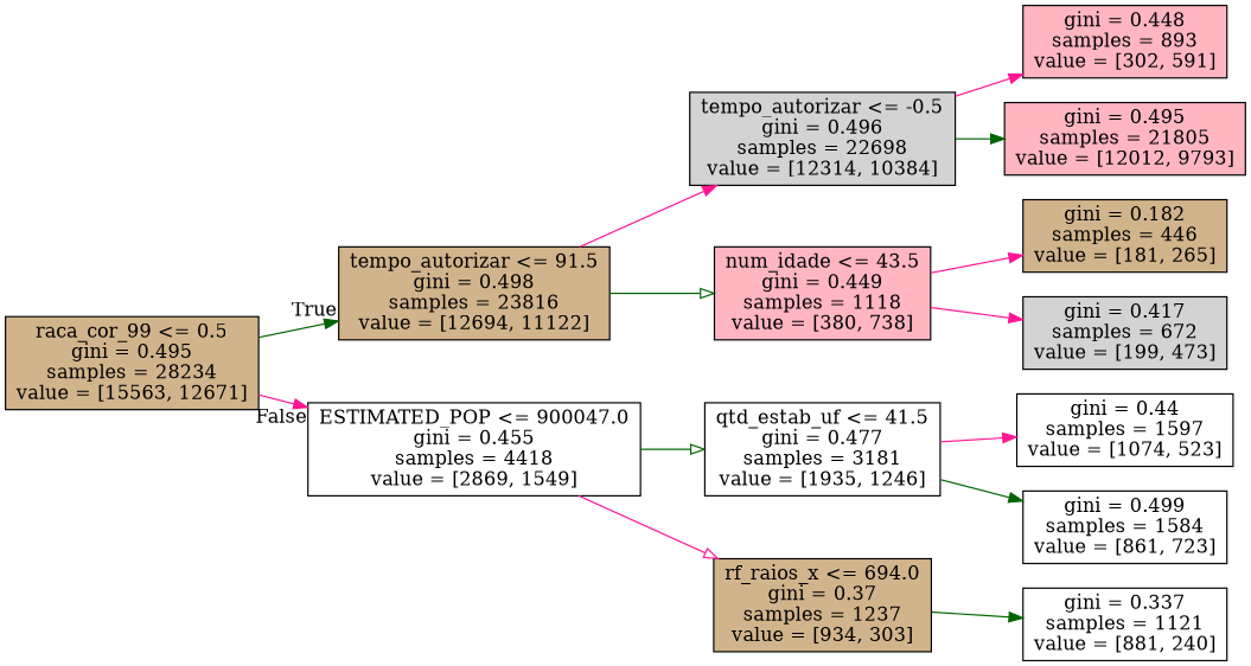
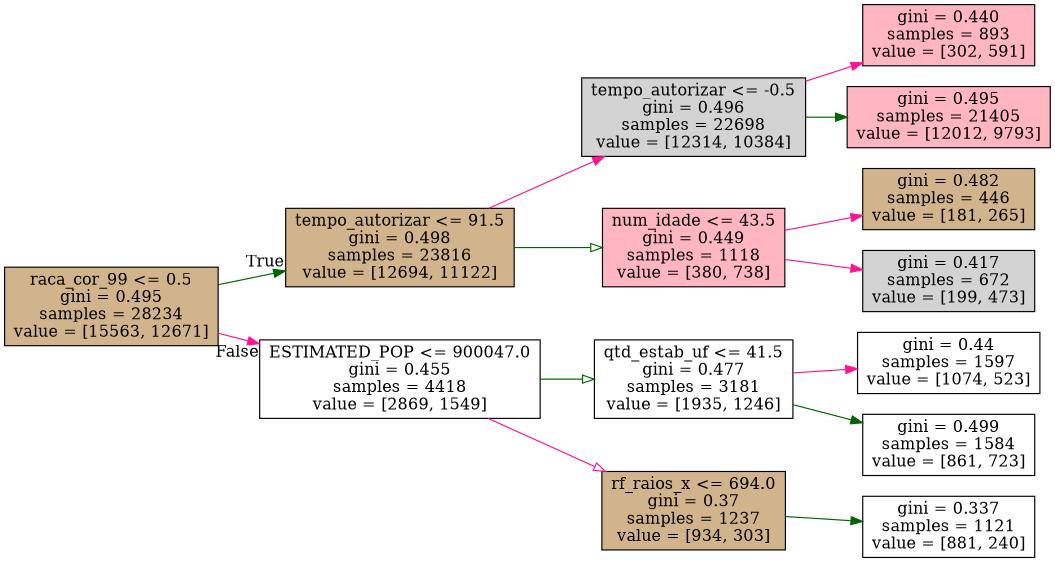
  digraph {
    rankdir=LR
    node [fillcolor=white shape=box style=filled]
    edge [arrowhead=normal color=deeppink]
    n1 [fillcolor=tan label="raca_cor_99 <= 0.5\ngini = 0.495\nsamples = 28234\nvalue = [15563, 12671]"]
    n2 [fillcolor=tan label="tempo_autorizar <= 91.5\ngini = 0.498\nsamples = 23816\nvalue = [12694, 11122]"]
    n3 [label="ESTIMATED_POP <= 900047.0\ngini = 0.455\nsamples = 4418\nvalue = [2869, 1549]"]
    n4 [fillcolor=lightgrey label="tempo_autorizar <= -0.5\ngini = 0.496\nsamples = 22698\nvalue = [12314, 10384]"]
    n5 [fillcolor=lightpink label="num_idade <= 43.5\ngini = 0.449\nsamples = 1118\nvalue = [380, 738]"]
    n6 [label="qtd_estab_uf <= 41.5\ngini = 0.477\nsamples = 3181\nvalue = [1935, 1246]"]
    n7 [fillcolor=tan label="rf_raios_x <= 694.0\ngini = 0.37\nsamples = 1237\nvalue = [934, 303]"]
-   n8 [fillcolor=lightpink label="gini = 0.448\nsamples = 893\nvalue = [302, 591]"]
-   n9 [fillcolor=lightpink label="gini = 0.495\nsamples = 21805\nvalue = [12012, 9793]"]
-   n10 [fillcolor=tan label="gini = 0.182\nsamples = 446\nvalue = [181, 265]"]
+   n8 [fillcolor=lightpink label="gini = 0.440\nsamples = 893\nvalue = [302, 591]"]
+   n9 [fillcolor=lightpink label="gini = 0.495\nsamples = 21405\nvalue = [12012, 9793]"]
+   n10 [fillcolor=tan label="gini = 0.482\nsamples = 446\nvalue = [181, 265]"]
    n11 [fillcolor=lightgrey label="gini = 0.417\nsamples = 672\nvalue = [199, 473]"]
    n12 [label="gini = 0.44\nsamples = 1597\nvalue = [1074, 523]"]
    n13 [label="gini = 0.499\nsamples = 1584\nvalue = [861, 723]"]
    n14 [label="gini = 0.337\nsamples = 1121\nvalue = [881, 240]"]
    n1 -> n2 [color=darkgreen headlabel=True labelangle=45 labeldistance=2.5]
    n1 -> n3 [headlabel=False labelangle=-45 labeldistance=2.5]
    n2 -> n4
    n2 -> n5 [arrowhead=onormal color=darkgreen]
    n3 -> n6 [arrowhead=onormal color=darkgreen]
    n3 -> n7 [arrowhead=onormal]
    n4 -> n8
    n4 -> n9 [color=darkgreen]
    n5 -> n10
    n5 -> n11
    n6 -> n12
    n6 -> n13 [color=darkgreen]
    n7 -> n14 [color=darkgreen]
  }
